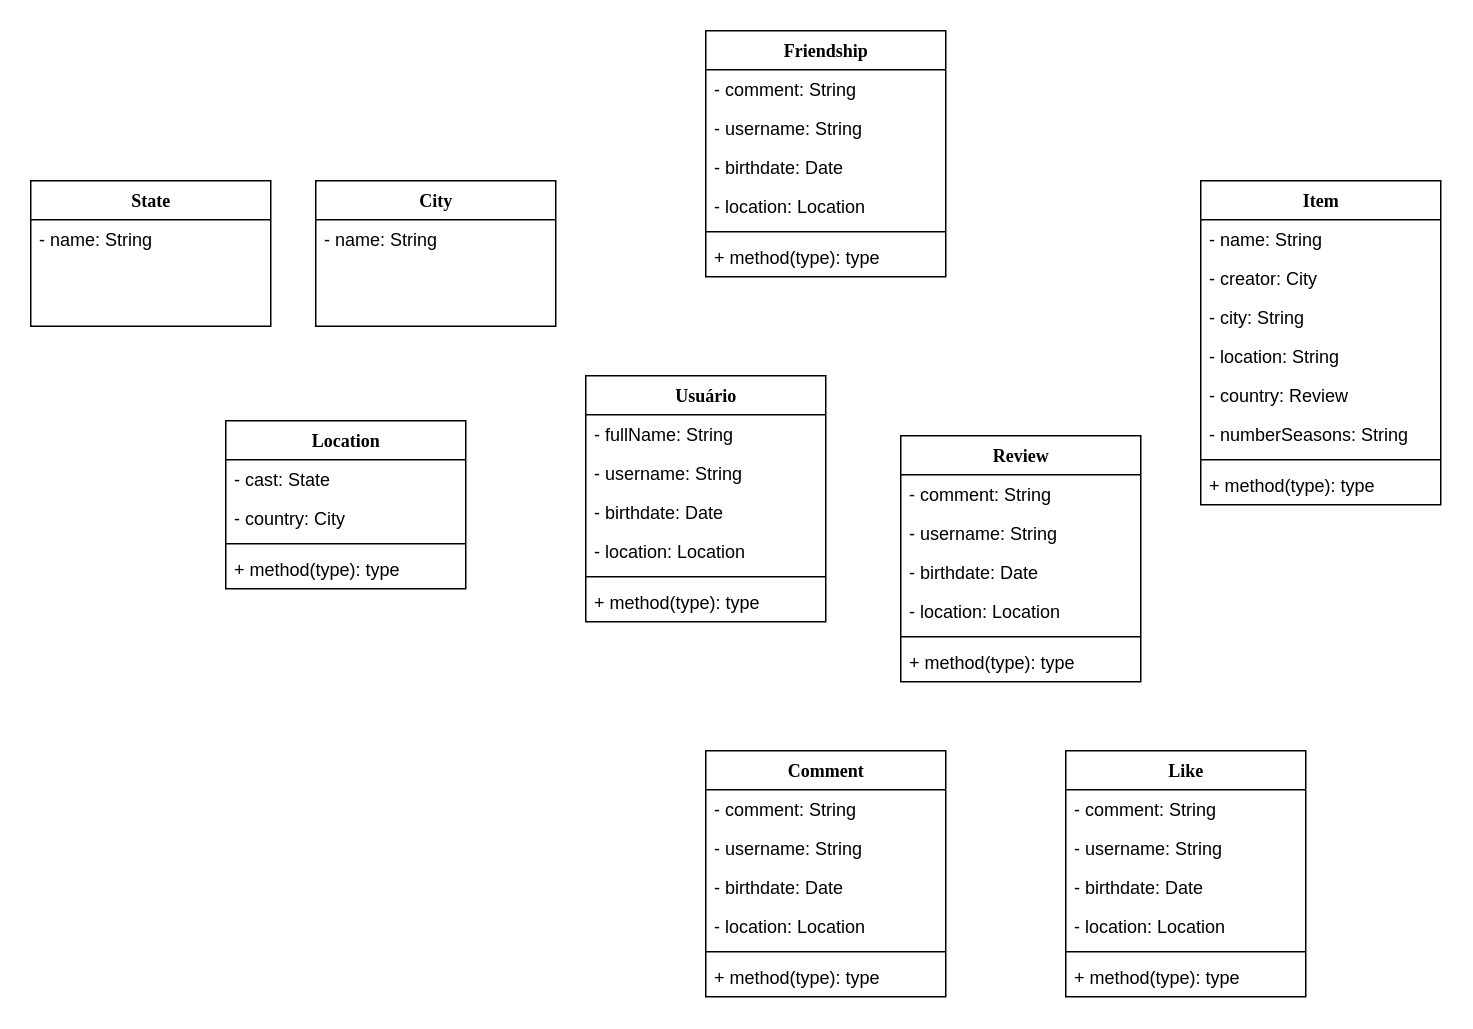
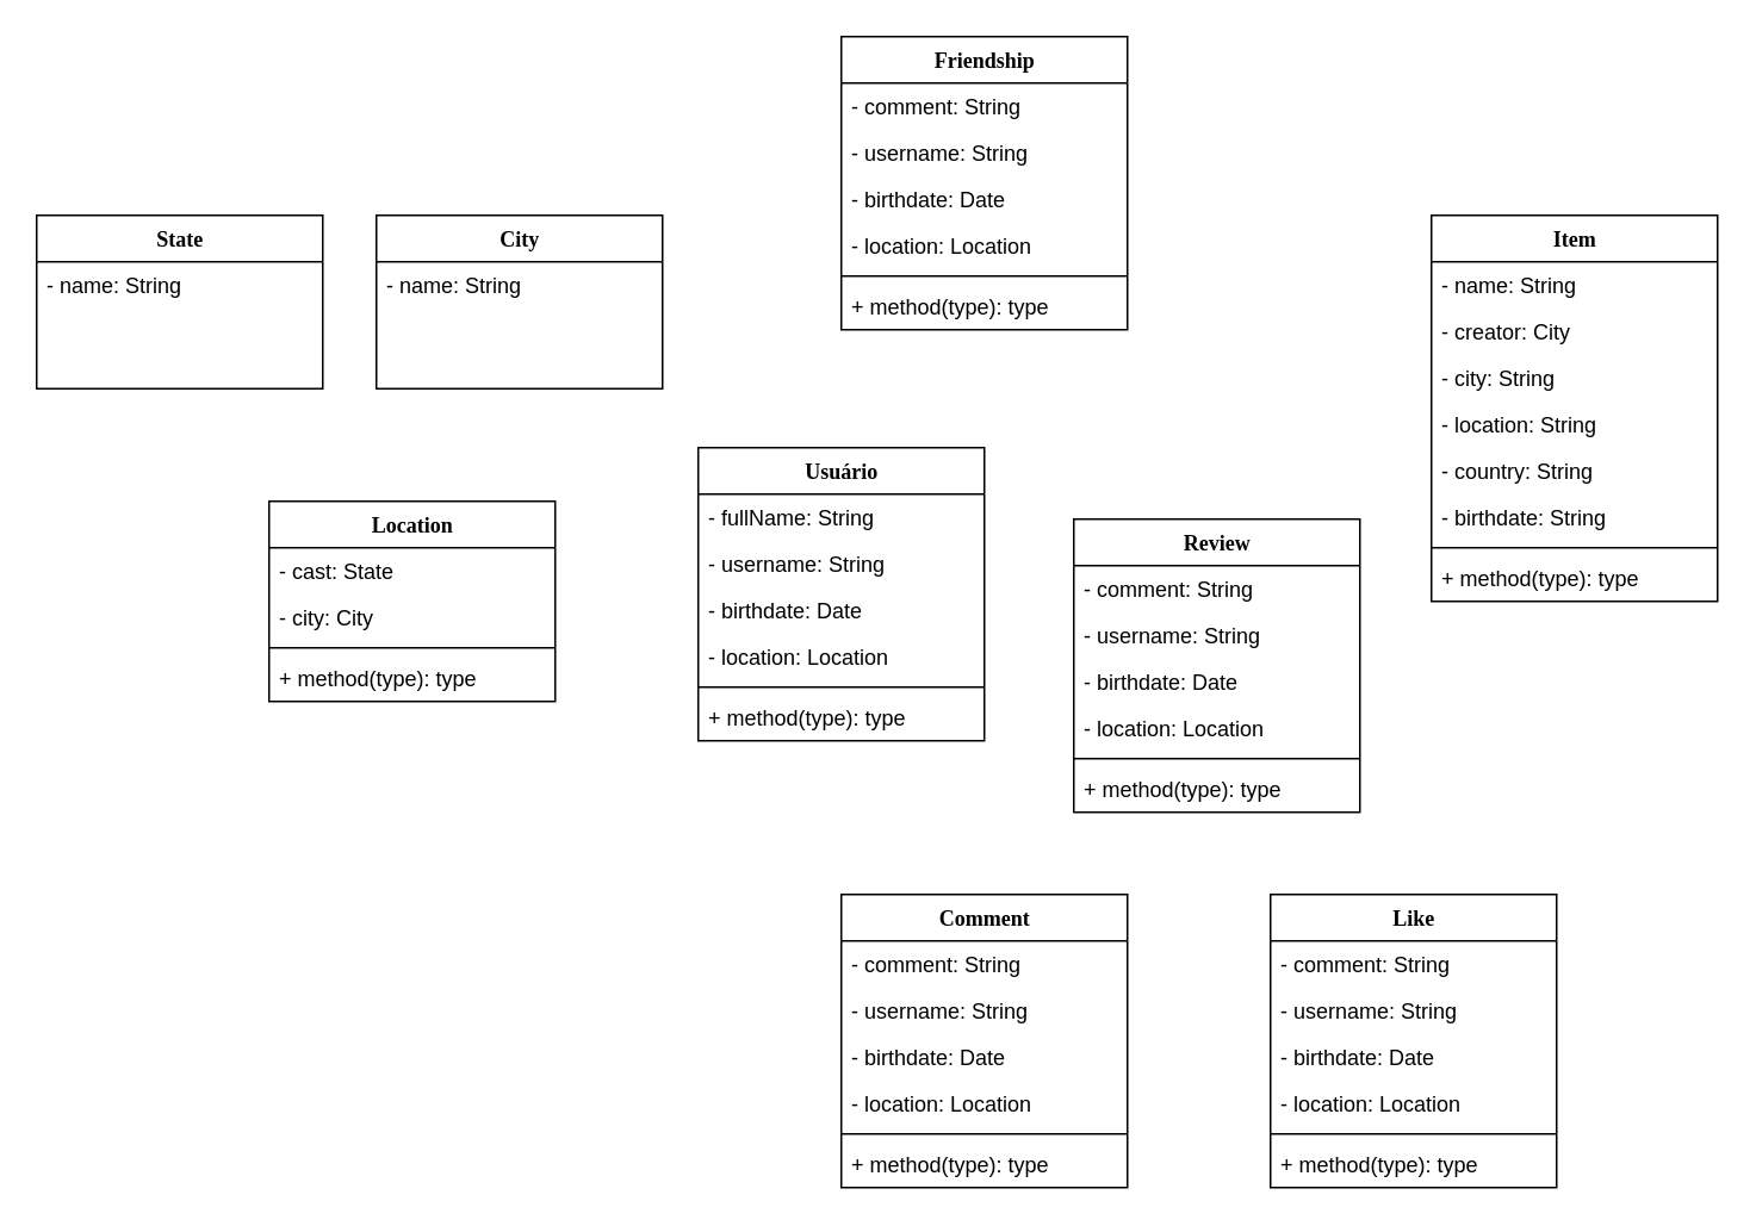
  <mxCell id="0" />
  <mxCell id="1" parent="0" />
  <mxCell id="2" value="Usuário" style="swimlane;html=1;fontStyle=1;align=center;verticalAlign=top;childLayout=stackLayout;horizontal=1;startSize=26;horizontalStack=0;resizeParent=1;resizeLast=0;collapsible=1;marginBottom=0;swimlaneFillColor=#ffffff;rounded=0;shadow=0;comic=0;labelBackgroundColor=none;strokeWidth=1;fillColor=none;fontFamily=Verdana;fontSize=12" parent="1" vertex="1"><mxGeometry x="390" y="250" width="160" height="164" as="geometry" /></mxCell>
  <mxCell id="3" value="- fullName: String" style="text;html=1;strokeColor=none;fillColor=none;align=left;verticalAlign=top;spacingLeft=4;spacingRight=4;whiteSpace=wrap;overflow=hidden;rotatable=0;points=[[0,0.5],[1,0.5]];portConstraint=eastwest;" parent="2" vertex="1"><mxGeometry y="26" width="160" height="26" as="geometry" /></mxCell>
  <mxCell id="4" value="- username: String" style="text;html=1;strokeColor=none;fillColor=none;align=left;verticalAlign=top;spacingLeft=4;spacingRight=4;whiteSpace=wrap;overflow=hidden;rotatable=0;points=[[0,0.5],[1,0.5]];portConstraint=eastwest;" parent="2" vertex="1"><mxGeometry y="52" width="160" height="26" as="geometry" /></mxCell>
  <mxCell id="5" value="- birthdate: Date" style="text;html=1;strokeColor=none;fillColor=none;align=left;verticalAlign=top;spacingLeft=4;spacingRight=4;whiteSpace=wrap;overflow=hidden;rotatable=0;points=[[0,0.5],[1,0.5]];portConstraint=eastwest;" parent="2" vertex="1"><mxGeometry y="78" width="160" height="26" as="geometry" /></mxCell>
  <mxCell id="6" value="- location: Location" style="text;html=1;strokeColor=none;fillColor=none;align=left;verticalAlign=top;spacingLeft=4;spacingRight=4;whiteSpace=wrap;overflow=hidden;rotatable=0;points=[[0,0.5],[1,0.5]];portConstraint=eastwest;" vertex="1" parent="2"><mxGeometry y="104" width="160" height="26" as="geometry" /></mxCell>
  <mxCell id="7" value="" style="line;html=1;strokeWidth=1;fillColor=none;align=left;verticalAlign=middle;spacingTop=-1;spacingLeft=3;spacingRight=3;rotatable=0;labelPosition=right;points=[];portConstraint=eastwest;" parent="2" vertex="1"><mxGeometry y="130" width="160" height="8" as="geometry" /></mxCell>
  <mxCell id="8" value="+ method(type): type" style="text;html=1;strokeColor=none;fillColor=none;align=left;verticalAlign=top;spacingLeft=4;spacingRight=4;whiteSpace=wrap;overflow=hidden;rotatable=0;points=[[0,0.5],[1,0.5]];portConstraint=eastwest;" parent="2" vertex="1"><mxGeometry y="138" width="160" height="26" as="geometry" /></mxCell>
  <mxCell id="9" value="Location" style="swimlane;html=1;fontStyle=1;align=center;verticalAlign=top;childLayout=stackLayout;horizontal=1;startSize=26;horizontalStack=0;resizeParent=1;resizeLast=0;collapsible=1;marginBottom=0;swimlaneFillColor=#ffffff;rounded=0;shadow=0;comic=0;labelBackgroundColor=none;strokeWidth=1;fillColor=none;fontFamily=Verdana;fontSize=12" vertex="1" parent="1"><mxGeometry x="150" y="280" width="160" height="112" as="geometry" /></mxCell>
  <mxCell id="10" value="- cast: State" style="text;html=1;strokeColor=none;fillColor=none;align=left;verticalAlign=top;spacingLeft=4;spacingRight=4;whiteSpace=wrap;overflow=hidden;rotatable=0;points=[[0,0.5],[1,0.5]];portConstraint=eastwest;" vertex="1" parent="9"><mxGeometry y="26" width="160" height="26" as="geometry" /></mxCell>
- <mxCell id="11" value="- country: City" style="text;html=1;strokeColor=none;fillColor=none;align=left;verticalAlign=top;spacingLeft=4;spacingRight=4;whiteSpace=wrap;overflow=hidden;rotatable=0;points=[[0,0.5],[1,0.5]];portConstraint=eastwest;" vertex="1" parent="9"><mxGeometry y="52" width="160" height="26" as="geometry" /></mxCell>
+ <mxCell id="11" value="- city: City" style="text;html=1;strokeColor=none;fillColor=none;align=left;verticalAlign=top;spacingLeft=4;spacingRight=4;whiteSpace=wrap;overflow=hidden;rotatable=0;points=[[0,0.5],[1,0.5]];portConstraint=eastwest;" vertex="1" parent="9"><mxGeometry y="52" width="160" height="26" as="geometry" /></mxCell>
  <mxCell id="12" value="" style="line;html=1;strokeWidth=1;fillColor=none;align=left;verticalAlign=middle;spacingTop=-1;spacingLeft=3;spacingRight=3;rotatable=0;labelPosition=right;points=[];portConstraint=eastwest;" vertex="1" parent="9"><mxGeometry y="78" width="160" height="8" as="geometry" /></mxCell>
  <mxCell id="13" value="+ method(type): type" style="text;html=1;strokeColor=none;fillColor=none;align=left;verticalAlign=top;spacingLeft=4;spacingRight=4;whiteSpace=wrap;overflow=hidden;rotatable=0;points=[[0,0.5],[1,0.5]];portConstraint=eastwest;" vertex="1" parent="9"><mxGeometry y="86" width="160" height="26" as="geometry" /></mxCell>
  <mxCell id="14" value="State" style="swimlane;html=1;fontStyle=1;align=center;verticalAlign=top;childLayout=stackLayout;horizontal=1;startSize=26;horizontalStack=0;resizeParent=1;resizeLast=0;collapsible=1;marginBottom=0;swimlaneFillColor=#ffffff;rounded=0;shadow=0;comic=0;labelBackgroundColor=none;strokeWidth=1;fillColor=none;fontFamily=Verdana;fontSize=12" vertex="1" parent="1"><mxGeometry x="20" y="120" width="160" height="97" as="geometry" /></mxCell>
  <mxCell id="15" value="- name: String" style="text;html=1;strokeColor=none;fillColor=none;align=left;verticalAlign=top;spacingLeft=4;spacingRight=4;whiteSpace=wrap;overflow=hidden;rotatable=0;points=[[0,0.5],[1,0.5]];portConstraint=eastwest;" vertex="1" parent="14"><mxGeometry y="26" width="160" height="26" as="geometry" /></mxCell>
  <mxCell id="16" value="City" style="swimlane;html=1;fontStyle=1;align=center;verticalAlign=top;childLayout=stackLayout;horizontal=1;startSize=26;horizontalStack=0;resizeParent=1;resizeLast=0;collapsible=1;marginBottom=0;swimlaneFillColor=#ffffff;rounded=0;shadow=0;comic=0;labelBackgroundColor=none;strokeWidth=1;fillColor=none;fontFamily=Verdana;fontSize=12" vertex="1" parent="1"><mxGeometry x="210" y="120" width="160" height="97" as="geometry" /></mxCell>
  <mxCell id="17" value="- name: String" style="text;html=1;strokeColor=none;fillColor=none;align=left;verticalAlign=top;spacingLeft=4;spacingRight=4;whiteSpace=wrap;overflow=hidden;rotatable=0;points=[[0,0.5],[1,0.5]];portConstraint=eastwest;" vertex="1" parent="16"><mxGeometry y="26" width="160" height="26" as="geometry" /></mxCell>
  <mxCell id="18" value="Item" style="swimlane;html=1;fontStyle=1;align=center;verticalAlign=top;childLayout=stackLayout;horizontal=1;startSize=26;horizontalStack=0;resizeParent=1;resizeLast=0;collapsible=1;marginBottom=0;swimlaneFillColor=#ffffff;rounded=0;shadow=0;comic=0;labelBackgroundColor=none;strokeWidth=1;fillColor=none;fontFamily=Verdana;fontSize=12" vertex="1" parent="1"><mxGeometry x="800" y="120" width="160" height="216" as="geometry" /></mxCell>
  <mxCell id="19" value="- name: String" style="text;html=1;strokeColor=none;fillColor=none;align=left;verticalAlign=top;spacingLeft=4;spacingRight=4;whiteSpace=wrap;overflow=hidden;rotatable=0;points=[[0,0.5],[1,0.5]];portConstraint=eastwest;" vertex="1" parent="18"><mxGeometry y="26" width="160" height="26" as="geometry" /></mxCell>
  <mxCell id="20" value="- creator: City" style="text;html=1;strokeColor=none;fillColor=none;align=left;verticalAlign=top;spacingLeft=4;spacingRight=4;whiteSpace=wrap;overflow=hidden;rotatable=0;points=[[0,0.5],[1,0.5]];portConstraint=eastwest;" vertex="1" parent="18"><mxGeometry y="52" width="160" height="26" as="geometry" /></mxCell>
  <mxCell id="21" value="- city: String" style="text;html=1;strokeColor=none;fillColor=none;align=left;verticalAlign=top;spacingLeft=4;spacingRight=4;whiteSpace=wrap;overflow=hidden;rotatable=0;points=[[0,0.5],[1,0.5]];portConstraint=eastwest;" vertex="1" parent="18"><mxGeometry y="78" width="160" height="26" as="geometry" /></mxCell>
  <mxCell id="22" value="- location: String" style="text;html=1;strokeColor=none;fillColor=none;align=left;verticalAlign=top;spacingLeft=4;spacingRight=4;whiteSpace=wrap;overflow=hidden;rotatable=0;points=[[0,0.5],[1,0.5]];portConstraint=eastwest;" vertex="1" parent="18"><mxGeometry y="104" width="160" height="26" as="geometry" /></mxCell>
- <mxCell id="23" value="- country: Review" style="text;html=1;strokeColor=none;fillColor=none;align=left;verticalAlign=top;spacingLeft=4;spacingRight=4;whiteSpace=wrap;overflow=hidden;rotatable=0;points=[[0,0.5],[1,0.5]];portConstraint=eastwest;" vertex="1" parent="18"><mxGeometry y="130" width="160" height="26" as="geometry" /></mxCell>
- <mxCell id="24" value="- numberSeasons: String" style="text;html=1;strokeColor=none;fillColor=none;align=left;verticalAlign=top;spacingLeft=4;spacingRight=4;whiteSpace=wrap;overflow=hidden;rotatable=0;points=[[0,0.5],[1,0.5]];portConstraint=eastwest;" vertex="1" parent="18"><mxGeometry y="156" width="160" height="26" as="geometry" /></mxCell>
+ <mxCell id="23" value="- country: String" style="text;html=1;strokeColor=none;fillColor=none;align=left;verticalAlign=top;spacingLeft=4;spacingRight=4;whiteSpace=wrap;overflow=hidden;rotatable=0;points=[[0,0.5],[1,0.5]];portConstraint=eastwest;" vertex="1" parent="18"><mxGeometry y="130" width="160" height="26" as="geometry" /></mxCell>
+ <mxCell id="24" value="- birthdate: String" style="text;html=1;strokeColor=none;fillColor=none;align=left;verticalAlign=top;spacingLeft=4;spacingRight=4;whiteSpace=wrap;overflow=hidden;rotatable=0;points=[[0,0.5],[1,0.5]];portConstraint=eastwest;" vertex="1" parent="18"><mxGeometry y="156" width="160" height="26" as="geometry" /></mxCell>
  <mxCell id="25" value="" style="line;html=1;strokeWidth=1;fillColor=none;align=left;verticalAlign=middle;spacingTop=-1;spacingLeft=3;spacingRight=3;rotatable=0;labelPosition=right;points=[];portConstraint=eastwest;" vertex="1" parent="18"><mxGeometry y="182" width="160" height="8" as="geometry" /></mxCell>
  <mxCell id="26" value="+ method(type): type" style="text;html=1;strokeColor=none;fillColor=none;align=left;verticalAlign=top;spacingLeft=4;spacingRight=4;whiteSpace=wrap;overflow=hidden;rotatable=0;points=[[0,0.5],[1,0.5]];portConstraint=eastwest;" vertex="1" parent="18"><mxGeometry y="190" width="160" height="26" as="geometry" /></mxCell>
  <mxCell id="27" value="Review" style="swimlane;html=1;fontStyle=1;align=center;verticalAlign=top;childLayout=stackLayout;horizontal=1;startSize=26;horizontalStack=0;resizeParent=1;resizeLast=0;collapsible=1;marginBottom=0;swimlaneFillColor=#ffffff;rounded=0;shadow=0;comic=0;labelBackgroundColor=none;strokeWidth=1;fillColor=none;fontFamily=Verdana;fontSize=12" vertex="1" parent="1"><mxGeometry x="600" y="290" width="160" height="164" as="geometry" /></mxCell>
  <mxCell id="28" value="- comment: String" style="text;html=1;strokeColor=none;fillColor=none;align=left;verticalAlign=top;spacingLeft=4;spacingRight=4;whiteSpace=wrap;overflow=hidden;rotatable=0;points=[[0,0.5],[1,0.5]];portConstraint=eastwest;" vertex="1" parent="27"><mxGeometry y="26" width="160" height="26" as="geometry" /></mxCell>
  <mxCell id="29" value="- username: String" style="text;html=1;strokeColor=none;fillColor=none;align=left;verticalAlign=top;spacingLeft=4;spacingRight=4;whiteSpace=wrap;overflow=hidden;rotatable=0;points=[[0,0.5],[1,0.5]];portConstraint=eastwest;" vertex="1" parent="27"><mxGeometry y="52" width="160" height="26" as="geometry" /></mxCell>
  <mxCell id="30" value="- birthdate: Date" style="text;html=1;strokeColor=none;fillColor=none;align=left;verticalAlign=top;spacingLeft=4;spacingRight=4;whiteSpace=wrap;overflow=hidden;rotatable=0;points=[[0,0.5],[1,0.5]];portConstraint=eastwest;" vertex="1" parent="27"><mxGeometry y="78" width="160" height="26" as="geometry" /></mxCell>
  <mxCell id="31" value="- location: Location" style="text;html=1;strokeColor=none;fillColor=none;align=left;verticalAlign=top;spacingLeft=4;spacingRight=4;whiteSpace=wrap;overflow=hidden;rotatable=0;points=[[0,0.5],[1,0.5]];portConstraint=eastwest;" vertex="1" parent="27"><mxGeometry y="104" width="160" height="26" as="geometry" /></mxCell>
  <mxCell id="32" value="" style="line;html=1;strokeWidth=1;fillColor=none;align=left;verticalAlign=middle;spacingTop=-1;spacingLeft=3;spacingRight=3;rotatable=0;labelPosition=right;points=[];portConstraint=eastwest;" vertex="1" parent="27"><mxGeometry y="130" width="160" height="8" as="geometry" /></mxCell>
  <mxCell id="33" value="+ method(type): type" style="text;html=1;strokeColor=none;fillColor=none;align=left;verticalAlign=top;spacingLeft=4;spacingRight=4;whiteSpace=wrap;overflow=hidden;rotatable=0;points=[[0,0.5],[1,0.5]];portConstraint=eastwest;" vertex="1" parent="27"><mxGeometry y="138" width="160" height="26" as="geometry" /></mxCell>
  <mxCell id="34" value="Comment" style="swimlane;html=1;fontStyle=1;align=center;verticalAlign=top;childLayout=stackLayout;horizontal=1;startSize=26;horizontalStack=0;resizeParent=1;resizeLast=0;collapsible=1;marginBottom=0;swimlaneFillColor=#ffffff;rounded=0;shadow=0;comic=0;labelBackgroundColor=none;strokeWidth=1;fillColor=none;fontFamily=Verdana;fontSize=12" vertex="1" parent="1"><mxGeometry x="470" y="500" width="160" height="164" as="geometry" /></mxCell>
  <mxCell id="35" value="- comment: String" style="text;html=1;strokeColor=none;fillColor=none;align=left;verticalAlign=top;spacingLeft=4;spacingRight=4;whiteSpace=wrap;overflow=hidden;rotatable=0;points=[[0,0.5],[1,0.5]];portConstraint=eastwest;" vertex="1" parent="34"><mxGeometry y="26" width="160" height="26" as="geometry" /></mxCell>
  <mxCell id="36" value="- username: String" style="text;html=1;strokeColor=none;fillColor=none;align=left;verticalAlign=top;spacingLeft=4;spacingRight=4;whiteSpace=wrap;overflow=hidden;rotatable=0;points=[[0,0.5],[1,0.5]];portConstraint=eastwest;" vertex="1" parent="34"><mxGeometry y="52" width="160" height="26" as="geometry" /></mxCell>
  <mxCell id="37" value="- birthdate: Date" style="text;html=1;strokeColor=none;fillColor=none;align=left;verticalAlign=top;spacingLeft=4;spacingRight=4;whiteSpace=wrap;overflow=hidden;rotatable=0;points=[[0,0.5],[1,0.5]];portConstraint=eastwest;" vertex="1" parent="34"><mxGeometry y="78" width="160" height="26" as="geometry" /></mxCell>
  <mxCell id="38" value="- location: Location" style="text;html=1;strokeColor=none;fillColor=none;align=left;verticalAlign=top;spacingLeft=4;spacingRight=4;whiteSpace=wrap;overflow=hidden;rotatable=0;points=[[0,0.5],[1,0.5]];portConstraint=eastwest;" vertex="1" parent="34"><mxGeometry y="104" width="160" height="26" as="geometry" /></mxCell>
  <mxCell id="39" value="" style="line;html=1;strokeWidth=1;fillColor=none;align=left;verticalAlign=middle;spacingTop=-1;spacingLeft=3;spacingRight=3;rotatable=0;labelPosition=right;points=[];portConstraint=eastwest;" vertex="1" parent="34"><mxGeometry y="130" width="160" height="8" as="geometry" /></mxCell>
  <mxCell id="40" value="+ method(type): type" style="text;html=1;strokeColor=none;fillColor=none;align=left;verticalAlign=top;spacingLeft=4;spacingRight=4;whiteSpace=wrap;overflow=hidden;rotatable=0;points=[[0,0.5],[1,0.5]];portConstraint=eastwest;" vertex="1" parent="34"><mxGeometry y="138" width="160" height="26" as="geometry" /></mxCell>
  <mxCell id="41" value="Like" style="swimlane;html=1;fontStyle=1;align=center;verticalAlign=top;childLayout=stackLayout;horizontal=1;startSize=26;horizontalStack=0;resizeParent=1;resizeLast=0;collapsible=1;marginBottom=0;swimlaneFillColor=#ffffff;rounded=0;shadow=0;comic=0;labelBackgroundColor=none;strokeWidth=1;fillColor=none;fontFamily=Verdana;fontSize=12" vertex="1" parent="1"><mxGeometry x="710" y="500" width="160" height="164" as="geometry" /></mxCell>
  <mxCell id="42" value="- comment: String" style="text;html=1;strokeColor=none;fillColor=none;align=left;verticalAlign=top;spacingLeft=4;spacingRight=4;whiteSpace=wrap;overflow=hidden;rotatable=0;points=[[0,0.5],[1,0.5]];portConstraint=eastwest;" vertex="1" parent="41"><mxGeometry y="26" width="160" height="26" as="geometry" /></mxCell>
  <mxCell id="43" value="- username: String" style="text;html=1;strokeColor=none;fillColor=none;align=left;verticalAlign=top;spacingLeft=4;spacingRight=4;whiteSpace=wrap;overflow=hidden;rotatable=0;points=[[0,0.5],[1,0.5]];portConstraint=eastwest;" vertex="1" parent="41"><mxGeometry y="52" width="160" height="26" as="geometry" /></mxCell>
  <mxCell id="44" value="- birthdate: Date" style="text;html=1;strokeColor=none;fillColor=none;align=left;verticalAlign=top;spacingLeft=4;spacingRight=4;whiteSpace=wrap;overflow=hidden;rotatable=0;points=[[0,0.5],[1,0.5]];portConstraint=eastwest;" vertex="1" parent="41"><mxGeometry y="78" width="160" height="26" as="geometry" /></mxCell>
  <mxCell id="45" value="- location: Location" style="text;html=1;strokeColor=none;fillColor=none;align=left;verticalAlign=top;spacingLeft=4;spacingRight=4;whiteSpace=wrap;overflow=hidden;rotatable=0;points=[[0,0.5],[1,0.5]];portConstraint=eastwest;" vertex="1" parent="41"><mxGeometry y="104" width="160" height="26" as="geometry" /></mxCell>
  <mxCell id="46" value="" style="line;html=1;strokeWidth=1;fillColor=none;align=left;verticalAlign=middle;spacingTop=-1;spacingLeft=3;spacingRight=3;rotatable=0;labelPosition=right;points=[];portConstraint=eastwest;" vertex="1" parent="41"><mxGeometry y="130" width="160" height="8" as="geometry" /></mxCell>
  <mxCell id="47" value="+ method(type): type" style="text;html=1;strokeColor=none;fillColor=none;align=left;verticalAlign=top;spacingLeft=4;spacingRight=4;whiteSpace=wrap;overflow=hidden;rotatable=0;points=[[0,0.5],[1,0.5]];portConstraint=eastwest;" vertex="1" parent="41"><mxGeometry y="138" width="160" height="26" as="geometry" /></mxCell>
  <mxCell id="48" value="Friendship" style="swimlane;html=1;fontStyle=1;align=center;verticalAlign=top;childLayout=stackLayout;horizontal=1;startSize=26;horizontalStack=0;resizeParent=1;resizeLast=0;collapsible=1;marginBottom=0;swimlaneFillColor=#ffffff;rounded=0;shadow=0;comic=0;labelBackgroundColor=none;strokeWidth=1;fillColor=none;fontFamily=Verdana;fontSize=12" vertex="1" parent="1"><mxGeometry x="470" y="20" width="160" height="164" as="geometry" /></mxCell>
  <mxCell id="49" value="- comment: String" style="text;html=1;strokeColor=none;fillColor=none;align=left;verticalAlign=top;spacingLeft=4;spacingRight=4;whiteSpace=wrap;overflow=hidden;rotatable=0;points=[[0,0.5],[1,0.5]];portConstraint=eastwest;" vertex="1" parent="48"><mxGeometry y="26" width="160" height="26" as="geometry" /></mxCell>
  <mxCell id="50" value="- username: String" style="text;html=1;strokeColor=none;fillColor=none;align=left;verticalAlign=top;spacingLeft=4;spacingRight=4;whiteSpace=wrap;overflow=hidden;rotatable=0;points=[[0,0.5],[1,0.5]];portConstraint=eastwest;" vertex="1" parent="48"><mxGeometry y="52" width="160" height="26" as="geometry" /></mxCell>
  <mxCell id="51" value="- birthdate: Date" style="text;html=1;strokeColor=none;fillColor=none;align=left;verticalAlign=top;spacingLeft=4;spacingRight=4;whiteSpace=wrap;overflow=hidden;rotatable=0;points=[[0,0.5],[1,0.5]];portConstraint=eastwest;" vertex="1" parent="48"><mxGeometry y="78" width="160" height="26" as="geometry" /></mxCell>
  <mxCell id="52" value="- location: Location" style="text;html=1;strokeColor=none;fillColor=none;align=left;verticalAlign=top;spacingLeft=4;spacingRight=4;whiteSpace=wrap;overflow=hidden;rotatable=0;points=[[0,0.5],[1,0.5]];portConstraint=eastwest;" vertex="1" parent="48"><mxGeometry y="104" width="160" height="26" as="geometry" /></mxCell>
  <mxCell id="53" value="" style="line;html=1;strokeWidth=1;fillColor=none;align=left;verticalAlign=middle;spacingTop=-1;spacingLeft=3;spacingRight=3;rotatable=0;labelPosition=right;points=[];portConstraint=eastwest;" vertex="1" parent="48"><mxGeometry y="130" width="160" height="8" as="geometry" /></mxCell>
  <mxCell id="54" value="+ method(type): type" style="text;html=1;strokeColor=none;fillColor=none;align=left;verticalAlign=top;spacingLeft=4;spacingRight=4;whiteSpace=wrap;overflow=hidden;rotatable=0;points=[[0,0.5],[1,0.5]];portConstraint=eastwest;" vertex="1" parent="48"><mxGeometry y="138" width="160" height="26" as="geometry" /></mxCell>
